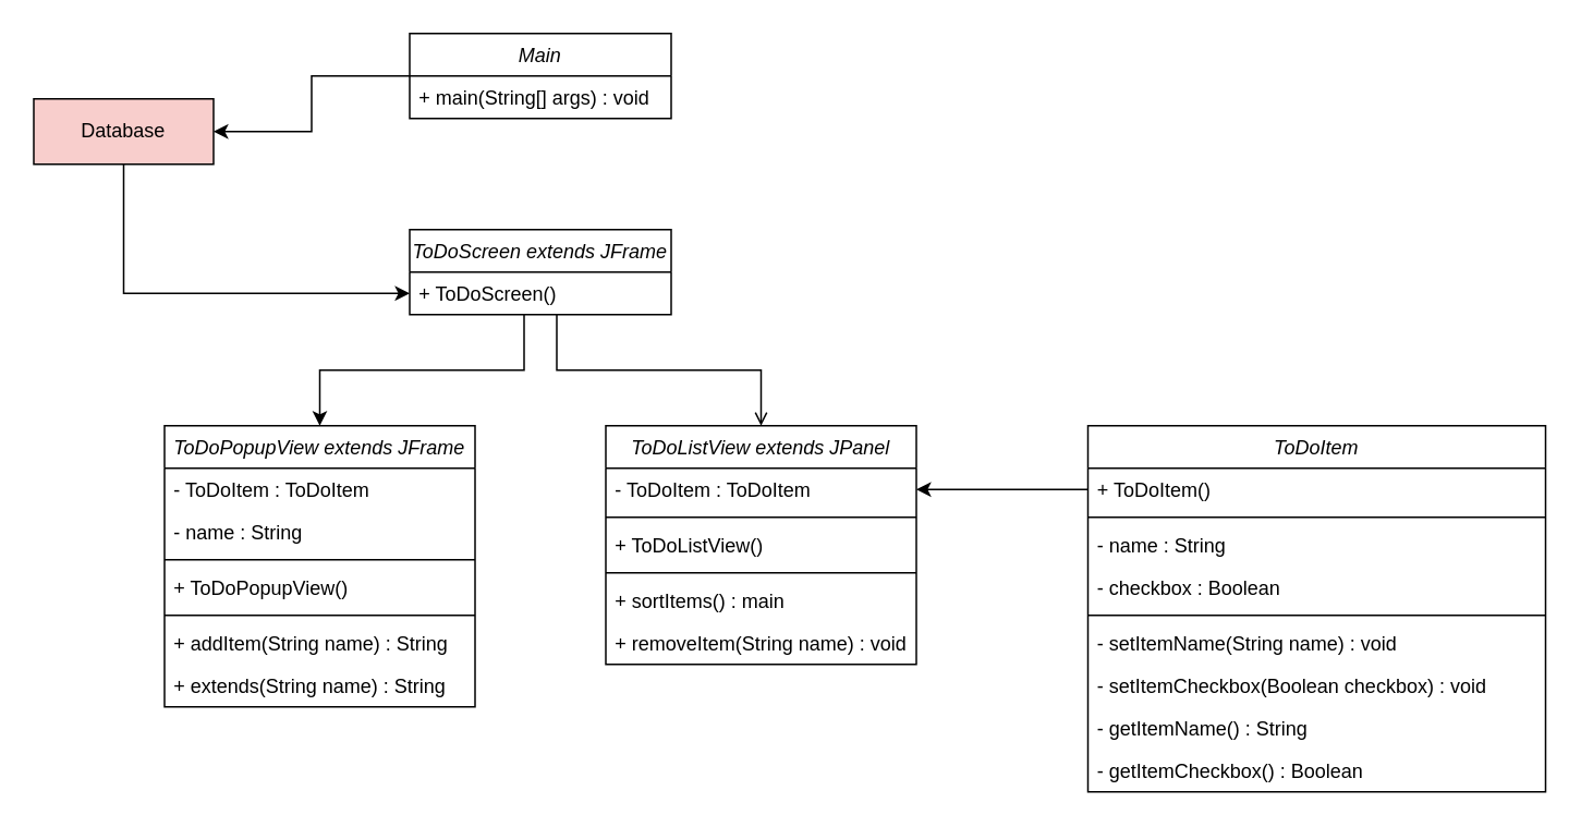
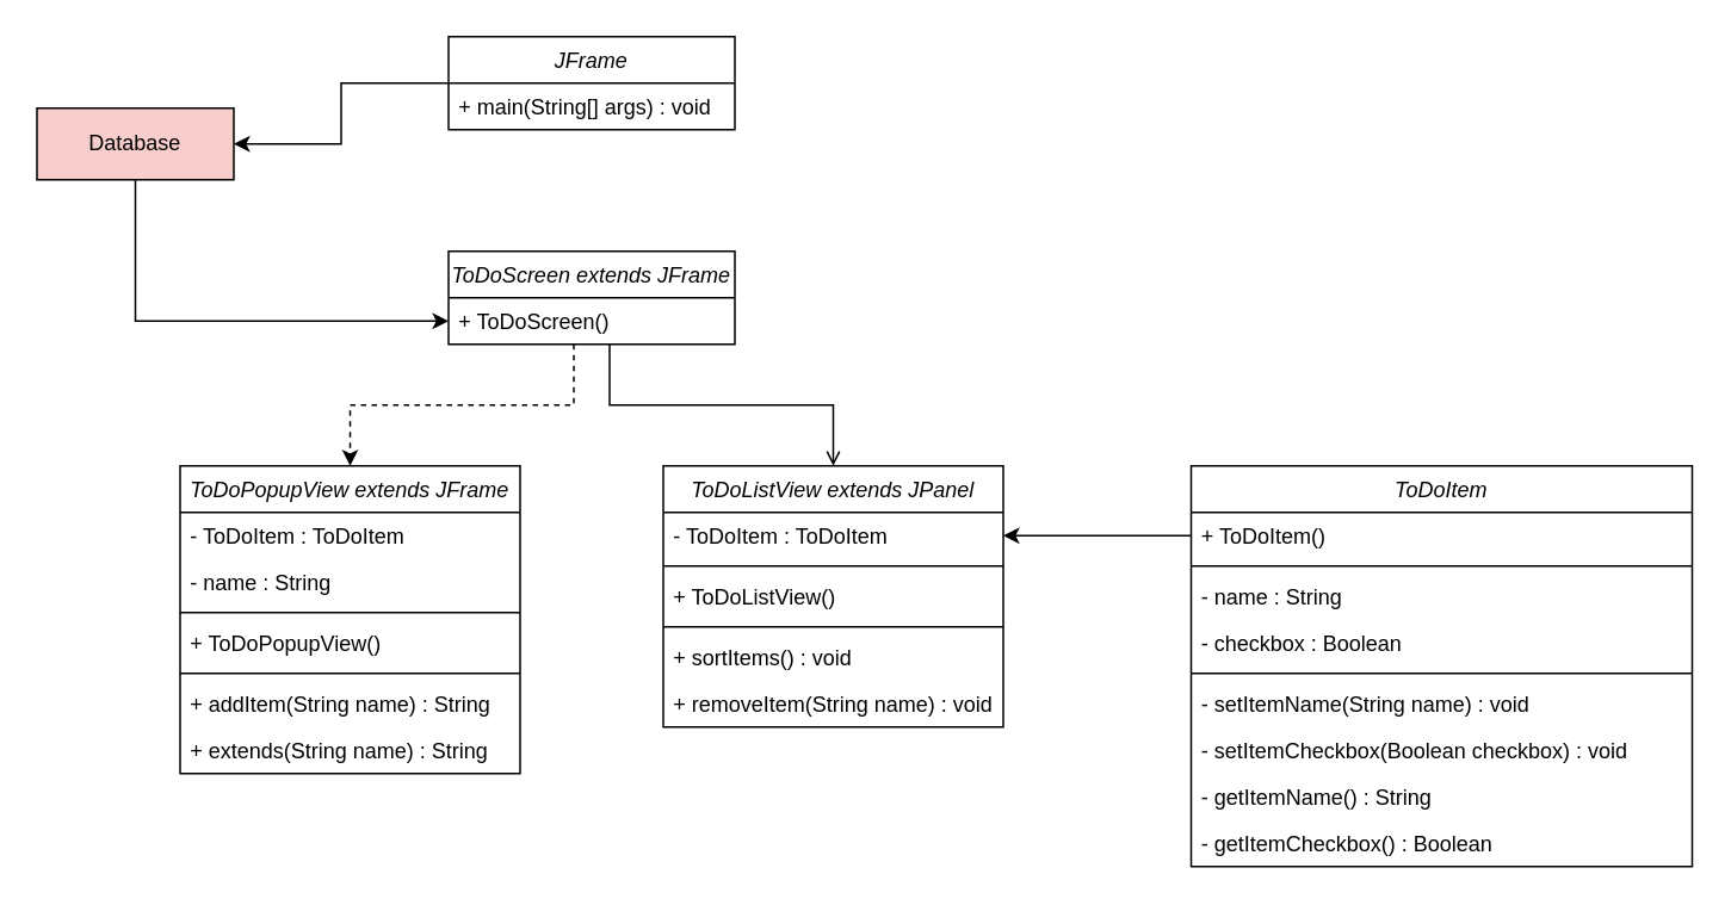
  <mxCell id="0" />
  <mxCell id="1" parent="0" />
  <mxCell id="2" style="edgeStyle=orthogonalEdgeStyle;rounded=0;orthogonalLoop=1;jettySize=auto;html=1;" parent="1" source="3" target="35" edge="1"><mxGeometry relative="1" as="geometry" /></mxCell>
- <mxCell id="3" value="&lt;span style=&quot;font-weight: normal;&quot;&gt;&lt;i&gt;Main&lt;/i&gt;&lt;/span&gt;" style="swimlane;fontStyle=1;align=center;verticalAlign=top;childLayout=stackLayout;horizontal=1;startSize=26;horizontalStack=0;resizeParent=1;resizeParentMax=0;resizeLast=0;collapsible=1;marginBottom=0;whiteSpace=wrap;html=1;" parent="1" vertex="1"><mxGeometry x="250" y="20" width="160" height="52" as="geometry" /></mxCell>
+ <mxCell id="3" value="&lt;span style=&quot;font-weight: normal;&quot;&gt;&lt;i&gt;JFrame&lt;/i&gt;&lt;/span&gt;" style="swimlane;fontStyle=1;align=center;verticalAlign=top;childLayout=stackLayout;horizontal=1;startSize=26;horizontalStack=0;resizeParent=1;resizeParentMax=0;resizeLast=0;collapsible=1;marginBottom=0;whiteSpace=wrap;html=1;" parent="1" vertex="1"><mxGeometry x="250" y="20" width="160" height="52" as="geometry" /></mxCell>
  <mxCell id="4" value="+ main(String[] args) : void" style="text;strokeColor=none;fillColor=none;align=left;verticalAlign=top;spacingLeft=4;spacingRight=4;overflow=hidden;rotatable=0;points=[[0,0.5],[1,0.5]];portConstraint=eastwest;whiteSpace=wrap;html=1;" parent="3" vertex="1"><mxGeometry y="26" width="160" height="26" as="geometry" /></mxCell>
- <mxCell id="5" style="edgeStyle=orthogonalEdgeStyle;rounded=0;orthogonalLoop=1;jettySize=auto;html=1;" parent="1" source="7" target="16" edge="1"><mxGeometry relative="1" as="geometry"><Array as="points"><mxPoint x="320" y="226" /><mxPoint x="195" y="226" /></Array></mxGeometry></mxCell>
+ <mxCell id="5" style="edgeStyle=orthogonalEdgeStyle;rounded=0;orthogonalLoop=1;jettySize=auto;html=1;dashed=1;" parent="1" source="7" target="16" edge="1"><mxGeometry relative="1" as="geometry"><Array as="points"><mxPoint x="320" y="226" /><mxPoint x="195" y="226" /></Array></mxGeometry></mxCell>
  <mxCell id="6" style="edgeStyle=orthogonalEdgeStyle;rounded=0;orthogonalLoop=1;jettySize=auto;html=1;endArrow=open;" parent="1" source="7" target="9" edge="1"><mxGeometry relative="1" as="geometry"><Array as="points"><mxPoint x="340" y="226" /><mxPoint x="465" y="226" /></Array></mxGeometry></mxCell>
  <mxCell id="7" value="&lt;span style=&quot;font-weight: normal;&quot;&gt;&lt;i&gt;ToDoScreen extends JFrame&lt;/i&gt;&lt;/span&gt;" style="swimlane;fontStyle=1;align=center;verticalAlign=top;childLayout=stackLayout;horizontal=1;startSize=26;horizontalStack=0;resizeParent=1;resizeParentMax=0;resizeLast=0;collapsible=1;marginBottom=0;whiteSpace=wrap;html=1;" parent="1" vertex="1"><mxGeometry x="250" y="140" width="160" height="52" as="geometry"><mxRectangle x="-80" y="240" width="200" height="30" as="alternateBounds" /></mxGeometry></mxCell>
  <mxCell id="8" value="+ ToDoScreen()" style="text;strokeColor=none;fillColor=none;align=left;verticalAlign=top;spacingLeft=4;spacingRight=4;overflow=hidden;rotatable=0;points=[[0,0.5],[1,0.5]];portConstraint=eastwest;whiteSpace=wrap;html=1;" parent="7" vertex="1"><mxGeometry y="26" width="160" height="26" as="geometry" /></mxCell>
  <mxCell id="9" value="&lt;span style=&quot;font-weight: normal;&quot;&gt;&lt;i&gt;ToDoListView extends JPanel&lt;/i&gt;&lt;/span&gt;" style="swimlane;fontStyle=1;align=center;verticalAlign=top;childLayout=stackLayout;horizontal=1;startSize=26;horizontalStack=0;resizeParent=1;resizeParentMax=0;resizeLast=0;collapsible=1;marginBottom=0;whiteSpace=wrap;html=1;" parent="1" vertex="1"><mxGeometry x="370" y="260" width="190" height="146" as="geometry" /></mxCell>
  <mxCell id="10" value="- ToDoItem : ToDoItem" style="text;strokeColor=none;fillColor=none;align=left;verticalAlign=top;spacingLeft=4;spacingRight=4;overflow=hidden;rotatable=0;points=[[0,0.5],[1,0.5]];portConstraint=eastwest;whiteSpace=wrap;html=1;" parent="9" vertex="1"><mxGeometry y="26" width="190" height="26" as="geometry" /></mxCell>
  <mxCell id="11" value="" style="line;strokeWidth=1;fillColor=none;align=left;verticalAlign=middle;spacingTop=-1;spacingLeft=3;spacingRight=3;rotatable=0;labelPosition=right;points=[];portConstraint=eastwest;strokeColor=inherit;" parent="9" vertex="1"><mxGeometry y="52" width="190" height="8" as="geometry" /></mxCell>
  <mxCell id="12" value="+ ToDoListView()" style="text;strokeColor=none;fillColor=none;align=left;verticalAlign=top;spacingLeft=4;spacingRight=4;overflow=hidden;rotatable=0;points=[[0,0.5],[1,0.5]];portConstraint=eastwest;whiteSpace=wrap;html=1;" parent="9" vertex="1"><mxGeometry y="60" width="190" height="26" as="geometry" /></mxCell>
  <mxCell id="13" value="" style="line;strokeWidth=1;fillColor=none;align=left;verticalAlign=middle;spacingTop=-1;spacingLeft=3;spacingRight=3;rotatable=0;labelPosition=right;points=[];portConstraint=eastwest;strokeColor=inherit;" parent="9" vertex="1"><mxGeometry y="86" width="190" height="8" as="geometry" /></mxCell>
- <mxCell id="14" value="+ sortItems() : main" style="text;strokeColor=none;fillColor=none;align=left;verticalAlign=top;spacingLeft=4;spacingRight=4;overflow=hidden;rotatable=0;points=[[0,0.5],[1,0.5]];portConstraint=eastwest;whiteSpace=wrap;html=1;" parent="9" vertex="1"><mxGeometry y="94" width="190" height="26" as="geometry" /></mxCell>
+ <mxCell id="14" value="+ sortItems() : void" style="text;strokeColor=none;fillColor=none;align=left;verticalAlign=top;spacingLeft=4;spacingRight=4;overflow=hidden;rotatable=0;points=[[0,0.5],[1,0.5]];portConstraint=eastwest;whiteSpace=wrap;html=1;" parent="9" vertex="1"><mxGeometry y="94" width="190" height="26" as="geometry" /></mxCell>
  <mxCell id="15" value="+ removeItem(String name) : void" style="text;strokeColor=none;fillColor=none;align=left;verticalAlign=top;spacingLeft=4;spacingRight=4;overflow=hidden;rotatable=0;points=[[0,0.5],[1,0.5]];portConstraint=eastwest;whiteSpace=wrap;html=1;" parent="9" vertex="1"><mxGeometry y="120" width="190" height="26" as="geometry" /></mxCell>
  <mxCell id="16" value="&lt;span style=&quot;font-weight: normal;&quot;&gt;&lt;i&gt;ToDoPopupView extends JFrame&lt;/i&gt;&lt;/span&gt;" style="swimlane;fontStyle=1;align=center;verticalAlign=top;childLayout=stackLayout;horizontal=1;startSize=26;horizontalStack=0;resizeParent=1;resizeParentMax=0;resizeLast=0;collapsible=1;marginBottom=0;whiteSpace=wrap;html=1;" parent="1" vertex="1"><mxGeometry x="100" y="260" width="190" height="172" as="geometry" /></mxCell>
  <mxCell id="17" value="- ToDoItem : ToDoItem" style="text;strokeColor=none;fillColor=none;align=left;verticalAlign=top;spacingLeft=4;spacingRight=4;overflow=hidden;rotatable=0;points=[[0,0.5],[1,0.5]];portConstraint=eastwest;whiteSpace=wrap;html=1;" vertex="1" parent="16"><mxGeometry y="26" width="190" height="26" as="geometry" /></mxCell>
  <mxCell id="18" value="- name : String" style="text;strokeColor=none;fillColor=none;align=left;verticalAlign=top;spacingLeft=4;spacingRight=4;overflow=hidden;rotatable=0;points=[[0,0.5],[1,0.5]];portConstraint=eastwest;whiteSpace=wrap;html=1;" parent="16" vertex="1"><mxGeometry y="52" width="190" height="26" as="geometry" /></mxCell>
  <mxCell id="19" value="" style="line;strokeWidth=1;fillColor=none;align=left;verticalAlign=middle;spacingTop=-1;spacingLeft=3;spacingRight=3;rotatable=0;labelPosition=right;points=[];portConstraint=eastwest;strokeColor=inherit;" vertex="1" parent="16"><mxGeometry y="78" width="190" height="8" as="geometry" /></mxCell>
  <mxCell id="20" value="+ ToDoPopupView()" style="text;strokeColor=none;fillColor=none;align=left;verticalAlign=top;spacingLeft=4;spacingRight=4;overflow=hidden;rotatable=0;points=[[0,0.5],[1,0.5]];portConstraint=eastwest;whiteSpace=wrap;html=1;" vertex="1" parent="16"><mxGeometry y="86" width="190" height="26" as="geometry" /></mxCell>
  <mxCell id="21" value="" style="line;strokeWidth=1;fillColor=none;align=left;verticalAlign=middle;spacingTop=-1;spacingLeft=3;spacingRight=3;rotatable=0;labelPosition=right;points=[];portConstraint=eastwest;strokeColor=inherit;" parent="16" vertex="1"><mxGeometry y="112" width="190" height="8" as="geometry" /></mxCell>
  <mxCell id="22" value="+&amp;nbsp;&lt;span style=&quot;border-color: var(--border-color); text-align: center;&quot;&gt;addItem&lt;/span&gt;(String name) : String" style="text;strokeColor=none;fillColor=none;align=left;verticalAlign=top;spacingLeft=4;spacingRight=4;overflow=hidden;rotatable=0;points=[[0,0.5],[1,0.5]];portConstraint=eastwest;whiteSpace=wrap;html=1;" parent="16" vertex="1"><mxGeometry y="120" width="190" height="26" as="geometry" /></mxCell>
  <mxCell id="23" value="+ extends(String name) : String" style="text;strokeColor=none;fillColor=none;align=left;verticalAlign=top;spacingLeft=4;spacingRight=4;overflow=hidden;rotatable=0;points=[[0,0.5],[1,0.5]];portConstraint=eastwest;whiteSpace=wrap;html=1;" parent="16" vertex="1"><mxGeometry y="146" width="190" height="26" as="geometry" /></mxCell>
  <mxCell id="24" value="&lt;span style=&quot;font-weight: normal;&quot;&gt;&lt;i&gt;ToDoItem&lt;/i&gt;&lt;/span&gt;" style="swimlane;fontStyle=1;align=center;verticalAlign=top;childLayout=stackLayout;horizontal=1;startSize=26;horizontalStack=0;resizeParent=1;resizeParentMax=0;resizeLast=0;collapsible=1;marginBottom=0;whiteSpace=wrap;html=1;" parent="1" vertex="1"><mxGeometry x="665" y="260" width="280" height="224" as="geometry" /></mxCell>
  <mxCell id="25" value="+ ToDoItem()" style="text;strokeColor=none;fillColor=none;align=left;verticalAlign=top;spacingLeft=4;spacingRight=4;overflow=hidden;rotatable=0;points=[[0,0.5],[1,0.5]];portConstraint=eastwest;whiteSpace=wrap;html=1;" parent="24" vertex="1"><mxGeometry y="26" width="280" height="26" as="geometry" /></mxCell>
  <mxCell id="26" value="" style="line;strokeWidth=1;fillColor=none;align=left;verticalAlign=middle;spacingTop=-1;spacingLeft=3;spacingRight=3;rotatable=0;labelPosition=right;points=[];portConstraint=eastwest;strokeColor=inherit;" parent="24" vertex="1"><mxGeometry y="52" width="280" height="8" as="geometry" /></mxCell>
  <mxCell id="27" value="- name : String" style="text;strokeColor=none;fillColor=none;align=left;verticalAlign=top;spacingLeft=4;spacingRight=4;overflow=hidden;rotatable=0;points=[[0,0.5],[1,0.5]];portConstraint=eastwest;whiteSpace=wrap;html=1;" parent="24" vertex="1"><mxGeometry y="60" width="280" height="26" as="geometry" /></mxCell>
  <mxCell id="28" value="- checkbox : Boolean" style="text;strokeColor=none;fillColor=none;align=left;verticalAlign=top;spacingLeft=4;spacingRight=4;overflow=hidden;rotatable=0;points=[[0,0.5],[1,0.5]];portConstraint=eastwest;whiteSpace=wrap;html=1;" parent="24" vertex="1"><mxGeometry y="86" width="280" height="26" as="geometry" /></mxCell>
  <mxCell id="29" value="" style="line;strokeWidth=1;fillColor=none;align=left;verticalAlign=middle;spacingTop=-1;spacingLeft=3;spacingRight=3;rotatable=0;labelPosition=right;points=[];portConstraint=eastwest;strokeColor=inherit;" parent="24" vertex="1"><mxGeometry y="112" width="280" height="8" as="geometry" /></mxCell>
  <mxCell id="30" value="- setItemName(String name) : void" style="text;strokeColor=none;fillColor=none;align=left;verticalAlign=top;spacingLeft=4;spacingRight=4;overflow=hidden;rotatable=0;points=[[0,0.5],[1,0.5]];portConstraint=eastwest;whiteSpace=wrap;html=1;" parent="24" vertex="1"><mxGeometry y="120" width="280" height="26" as="geometry" /></mxCell>
  <mxCell id="31" value="- setItemCheckbox(Boolean checkbox) : void" style="text;strokeColor=none;fillColor=none;align=left;verticalAlign=top;spacingLeft=4;spacingRight=4;overflow=hidden;rotatable=0;points=[[0,0.5],[1,0.5]];portConstraint=eastwest;whiteSpace=wrap;html=1;" parent="24" vertex="1"><mxGeometry y="146" width="280" height="26" as="geometry" /></mxCell>
  <mxCell id="32" value="- getItemName() : String" style="text;strokeColor=none;fillColor=none;align=left;verticalAlign=top;spacingLeft=4;spacingRight=4;overflow=hidden;rotatable=0;points=[[0,0.5],[1,0.5]];portConstraint=eastwest;whiteSpace=wrap;html=1;" parent="24" vertex="1"><mxGeometry y="172" width="280" height="26" as="geometry" /></mxCell>
  <mxCell id="33" value="- getItemCheckbox() : Boolean" style="text;strokeColor=none;fillColor=none;align=left;verticalAlign=top;spacingLeft=4;spacingRight=4;overflow=hidden;rotatable=0;points=[[0,0.5],[1,0.5]];portConstraint=eastwest;whiteSpace=wrap;html=1;" parent="24" vertex="1"><mxGeometry y="198" width="280" height="26" as="geometry" /></mxCell>
  <mxCell id="34" style="edgeStyle=orthogonalEdgeStyle;rounded=0;orthogonalLoop=1;jettySize=auto;html=1;" parent="1" source="35" target="8" edge="1"><mxGeometry relative="1" as="geometry" /></mxCell>
  <mxCell id="35" value="Database" style="html=1;whiteSpace=wrap;fillColor=#f8cecc;" parent="1" vertex="1"><mxGeometry x="20" y="60" width="110" height="40" as="geometry" /></mxCell>
  <mxCell id="36" style="edgeStyle=orthogonalEdgeStyle;rounded=0;orthogonalLoop=1;jettySize=auto;html=1;entryX=1;entryY=0.5;entryDx=0;entryDy=0;" parent="1" source="25" target="10" edge="1"><mxGeometry relative="1" as="geometry" /></mxCell>
